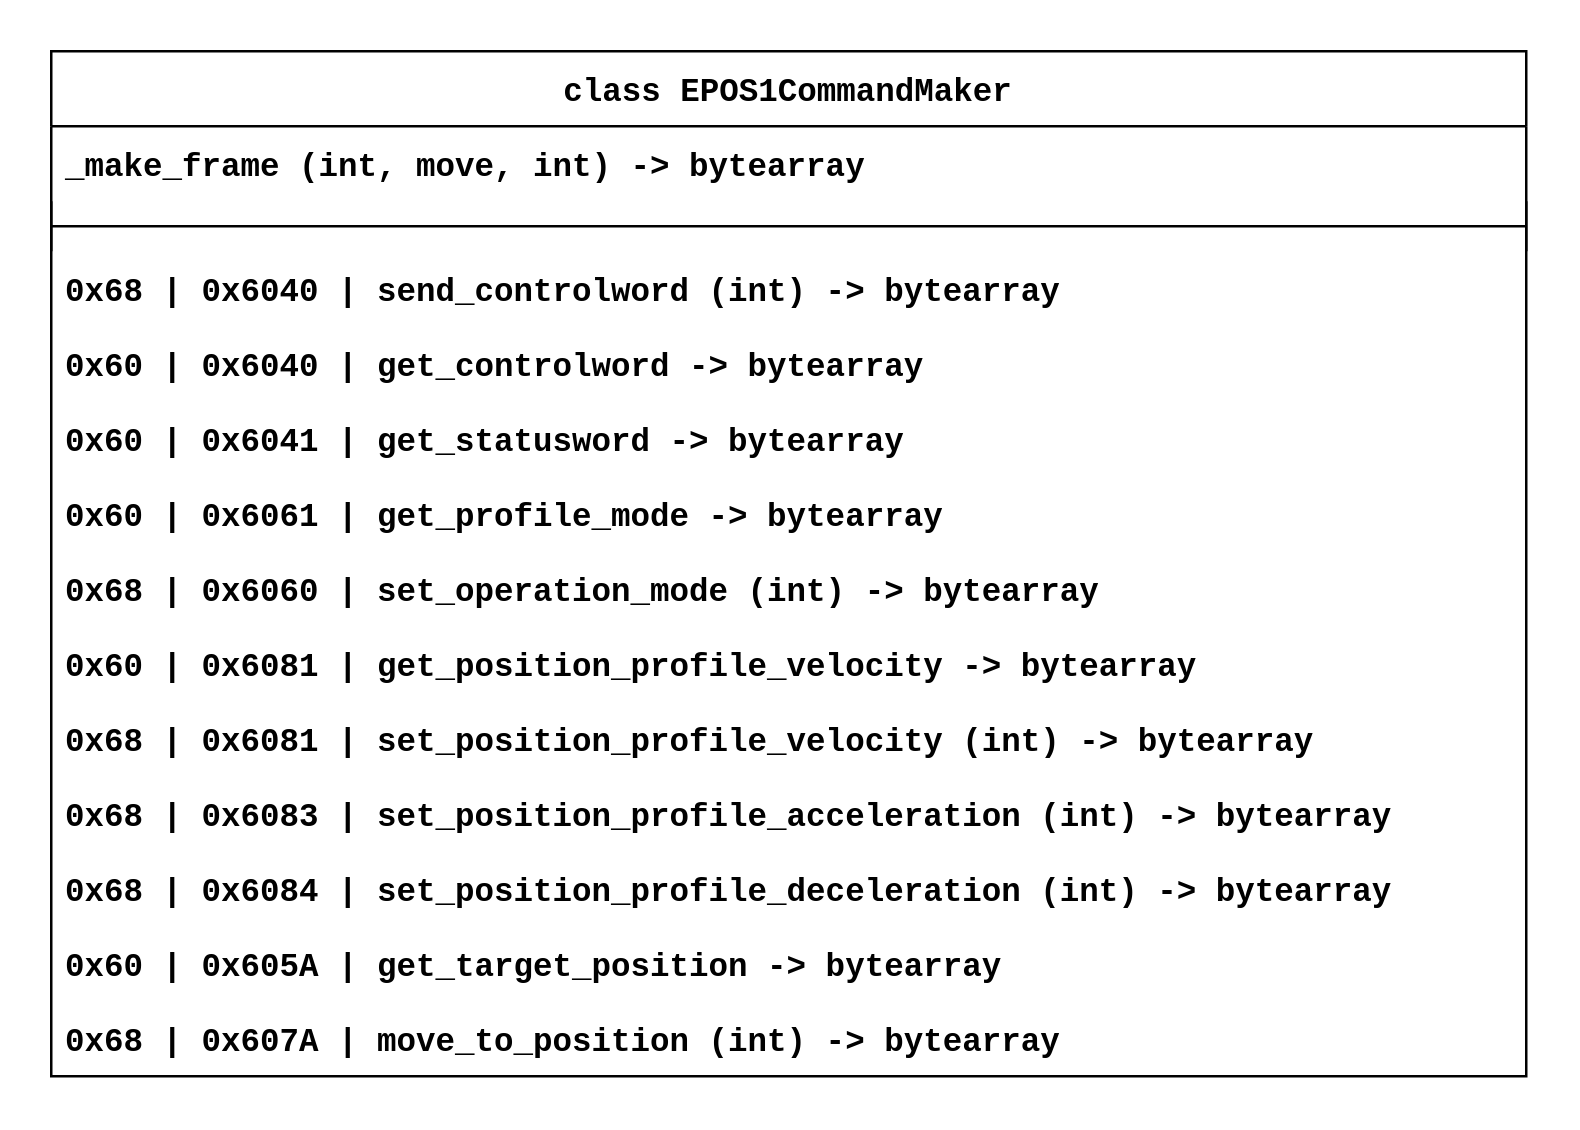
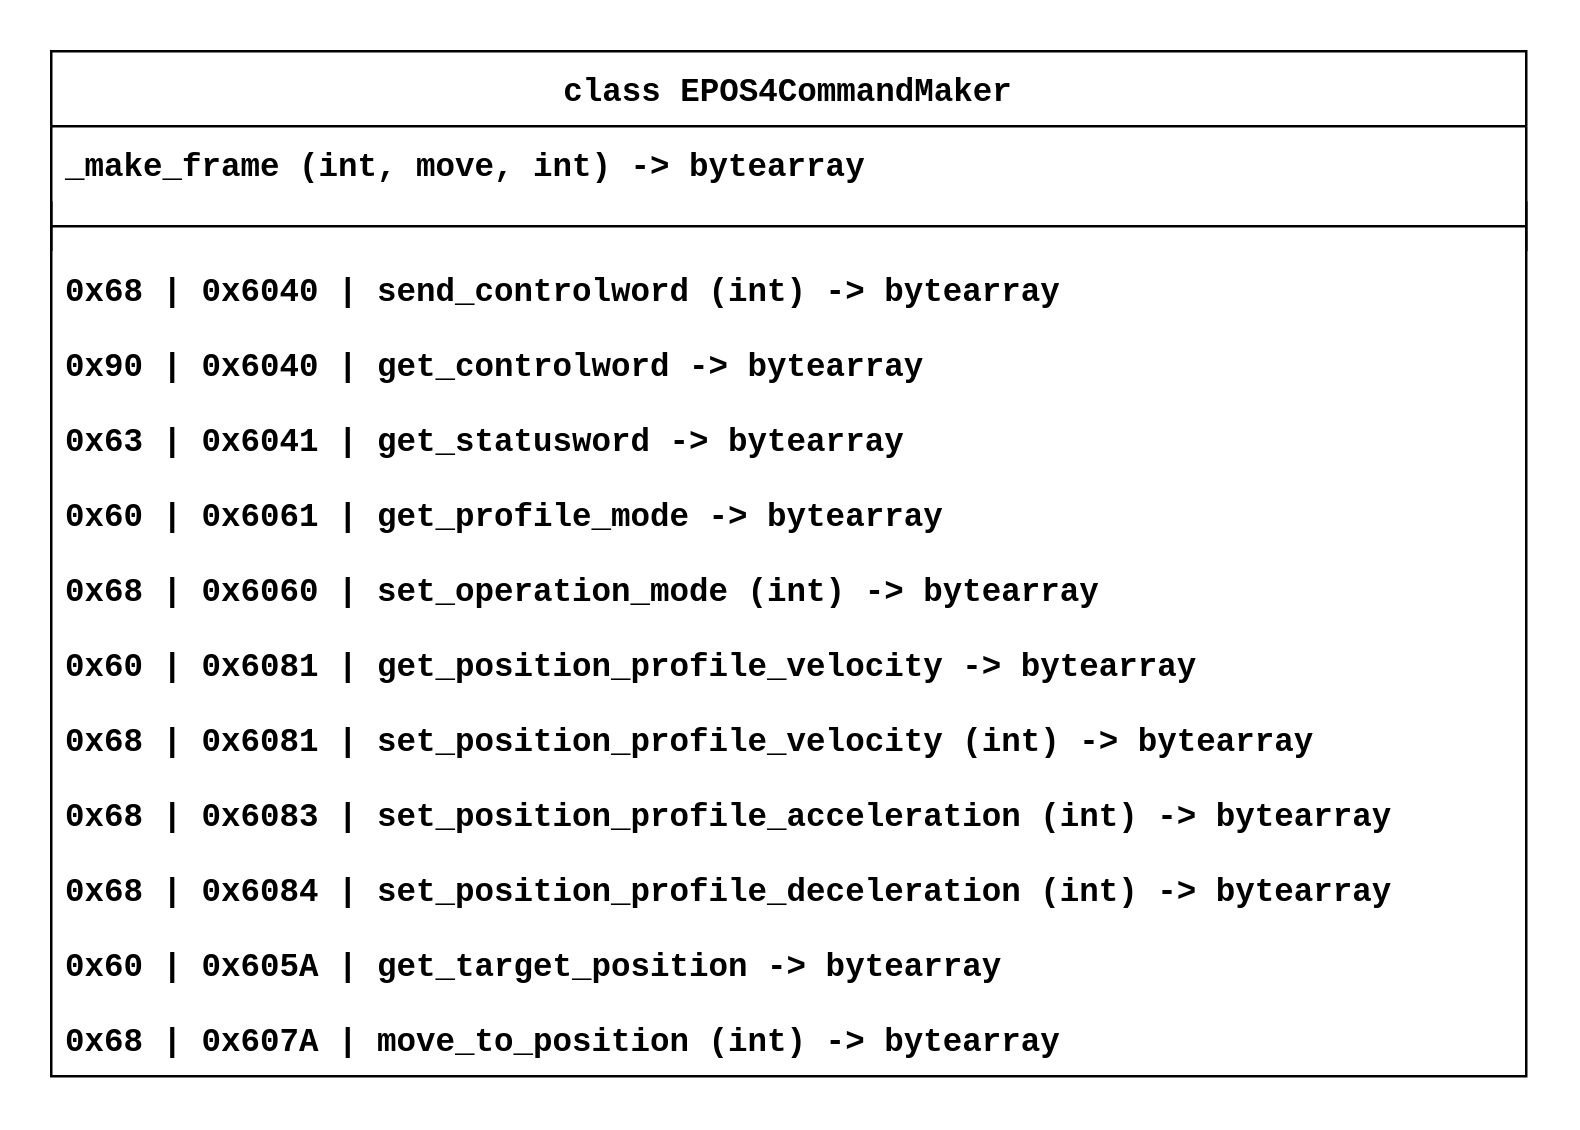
  <mxCell id="0" />
  <mxCell id="1" parent="0" />
- <mxCell id="2" value="class EPOS1CommandMaker" style="swimlane;fontStyle=1;childLayout=stackLayout;horizontal=1;startSize=30;horizontalStack=0;resizeParent=1;resizeParentMax=0;resizeLast=0;collapsible=1;marginBottom=0;fontFamily=Courier New;fontSize=13;" vertex="1" parent="1"><mxGeometry x="20" y="20" width="590" height="410" as="geometry" /></mxCell>
+ <mxCell id="2" value="class EPOS4CommandMaker" style="swimlane;fontStyle=1;childLayout=stackLayout;horizontal=1;startSize=30;horizontalStack=0;resizeParent=1;resizeParentMax=0;resizeLast=0;collapsible=1;marginBottom=0;fontFamily=Courier New;fontSize=13;" vertex="1" parent="1"><mxGeometry x="20" y="20" width="590" height="410" as="geometry" /></mxCell>
  <mxCell id="3" value="_make_frame (int, move, int) -&gt; bytearray" style="text;strokeColor=none;fillColor=none;align=left;verticalAlign=middle;spacingLeft=4;spacingRight=4;overflow=hidden;points=[[0,0.5],[1,0.5]];portConstraint=eastwest;rotatable=0;fontFamily=Courier New;fontStyle=1;fontSize=13;" vertex="1" parent="2"><mxGeometry y="30" width="590" height="30" as="geometry" /></mxCell>
  <mxCell id="4" value="" style="shape=crossbar;whiteSpace=wrap;html=1;rounded=1;fontFamily=Courier New;fontSize=13;" vertex="1" parent="2"><mxGeometry y="60" width="590" height="20" as="geometry" /></mxCell>
  <mxCell id="5" value="0x68 | 0x6040 | send_controlword (int) -&gt; bytearray" style="text;strokeColor=none;fillColor=none;align=left;verticalAlign=middle;spacingLeft=4;spacingRight=4;overflow=hidden;points=[[0,0.5],[1,0.5]];portConstraint=eastwest;rotatable=0;fontFamily=Courier New;fontStyle=1;fontSize=13;" vertex="1" parent="2"><mxGeometry y="80" width="590" height="30" as="geometry" /></mxCell>
- <mxCell id="6" value="0x60 | 0x6040 | get_controlword -&gt; bytearray" style="text;strokeColor=none;fillColor=none;align=left;verticalAlign=middle;spacingLeft=4;spacingRight=4;overflow=hidden;points=[[0,0.5],[1,0.5]];portConstraint=eastwest;rotatable=0;fontFamily=Courier New;fontStyle=1;fontSize=13;" vertex="1" parent="2"><mxGeometry y="110" width="590" height="30" as="geometry" /></mxCell>
- <mxCell id="7" value="0x60 | 0x6041 | get_statusword -&gt; bytearray" style="text;strokeColor=none;fillColor=none;align=left;verticalAlign=middle;spacingLeft=4;spacingRight=4;overflow=hidden;points=[[0,0.5],[1,0.5]];portConstraint=eastwest;rotatable=0;fontFamily=Courier New;fontStyle=1;fontSize=13;" vertex="1" parent="2"><mxGeometry y="140" width="590" height="30" as="geometry" /></mxCell>
+ <mxCell id="6" value="0x90 | 0x6040 | get_controlword -&gt; bytearray" style="text;strokeColor=none;fillColor=none;align=left;verticalAlign=middle;spacingLeft=4;spacingRight=4;overflow=hidden;points=[[0,0.5],[1,0.5]];portConstraint=eastwest;rotatable=0;fontFamily=Courier New;fontStyle=1;fontSize=13;" vertex="1" parent="2"><mxGeometry y="110" width="590" height="30" as="geometry" /></mxCell>
+ <mxCell id="7" value="0x63 | 0x6041 | get_statusword -&gt; bytearray" style="text;strokeColor=none;fillColor=none;align=left;verticalAlign=middle;spacingLeft=4;spacingRight=4;overflow=hidden;points=[[0,0.5],[1,0.5]];portConstraint=eastwest;rotatable=0;fontFamily=Courier New;fontStyle=1;fontSize=13;" vertex="1" parent="2"><mxGeometry y="140" width="590" height="30" as="geometry" /></mxCell>
  <mxCell id="8" value="0x60 | 0x6061 | get_profile_mode -&gt; bytearray" style="text;strokeColor=none;fillColor=none;align=left;verticalAlign=middle;spacingLeft=4;spacingRight=4;overflow=hidden;points=[[0,0.5],[1,0.5]];portConstraint=eastwest;rotatable=0;fontFamily=Courier New;fontStyle=1;fontSize=13;" vertex="1" parent="2"><mxGeometry y="170" width="590" height="30" as="geometry" /></mxCell>
  <mxCell id="9" value="0x68 | 0x6060 | set_operation_mode (int) -&gt; bytearray" style="text;strokeColor=none;fillColor=none;align=left;verticalAlign=middle;spacingLeft=4;spacingRight=4;overflow=hidden;points=[[0,0.5],[1,0.5]];portConstraint=eastwest;rotatable=0;fontFamily=Courier New;fontStyle=1;fontSize=13;" vertex="1" parent="2"><mxGeometry y="200" width="590" height="30" as="geometry" /></mxCell>
  <mxCell id="10" value="0x60 | 0x6081 | get_position_profile_velocity -&gt; bytearray" style="text;strokeColor=none;fillColor=none;align=left;verticalAlign=middle;spacingLeft=4;spacingRight=4;overflow=hidden;points=[[0,0.5],[1,0.5]];portConstraint=eastwest;rotatable=0;fontFamily=Courier New;fontStyle=1;fontSize=13;" vertex="1" parent="2"><mxGeometry y="230" width="590" height="30" as="geometry" /></mxCell>
  <mxCell id="11" value="0x68 | 0x6081 | set_position_profile_velocity (int) -&gt; bytearray" style="text;strokeColor=none;fillColor=none;align=left;verticalAlign=middle;spacingLeft=4;spacingRight=4;overflow=hidden;points=[[0,0.5],[1,0.5]];portConstraint=eastwest;rotatable=0;fontFamily=Courier New;fontStyle=1;fontSize=13;" vertex="1" parent="2"><mxGeometry y="260" width="590" height="30" as="geometry" /></mxCell>
  <mxCell id="12" value="0x68 | 0x6083 | set_position_profile_acceleration (int) -&gt; bytearray" style="text;strokeColor=none;fillColor=none;align=left;verticalAlign=middle;spacingLeft=4;spacingRight=4;overflow=hidden;points=[[0,0.5],[1,0.5]];portConstraint=eastwest;rotatable=0;fontFamily=Courier New;fontStyle=1;fontSize=13;" vertex="1" parent="2"><mxGeometry y="290" width="590" height="30" as="geometry" /></mxCell>
  <mxCell id="13" value="0x68 | 0x6084 | set_position_profile_deceleration (int) -&gt; bytearray" style="text;strokeColor=none;fillColor=none;align=left;verticalAlign=middle;spacingLeft=4;spacingRight=4;overflow=hidden;points=[[0,0.5],[1,0.5]];portConstraint=eastwest;rotatable=0;fontFamily=Courier New;fontStyle=1;fontSize=13;" vertex="1" parent="2"><mxGeometry y="320" width="590" height="30" as="geometry" /></mxCell>
  <mxCell id="14" value="0x60 | 0x605A | get_target_position -&gt; bytearray" style="text;strokeColor=none;fillColor=none;align=left;verticalAlign=middle;spacingLeft=4;spacingRight=4;overflow=hidden;points=[[0,0.5],[1,0.5]];portConstraint=eastwest;rotatable=0;fontFamily=Courier New;fontStyle=1;fontSize=13;" vertex="1" parent="2"><mxGeometry y="350" width="590" height="30" as="geometry" /></mxCell>
  <mxCell id="15" value="0x68 | 0x607A | move_to_position (int) -&gt; bytearray" style="text;strokeColor=none;fillColor=none;align=left;verticalAlign=middle;spacingLeft=4;spacingRight=4;overflow=hidden;points=[[0,0.5],[1,0.5]];portConstraint=eastwest;rotatable=0;fontFamily=Courier New;fontStyle=1;fontSize=13;" vertex="1" parent="2"><mxGeometry y="380" width="590" height="30" as="geometry" /></mxCell>
